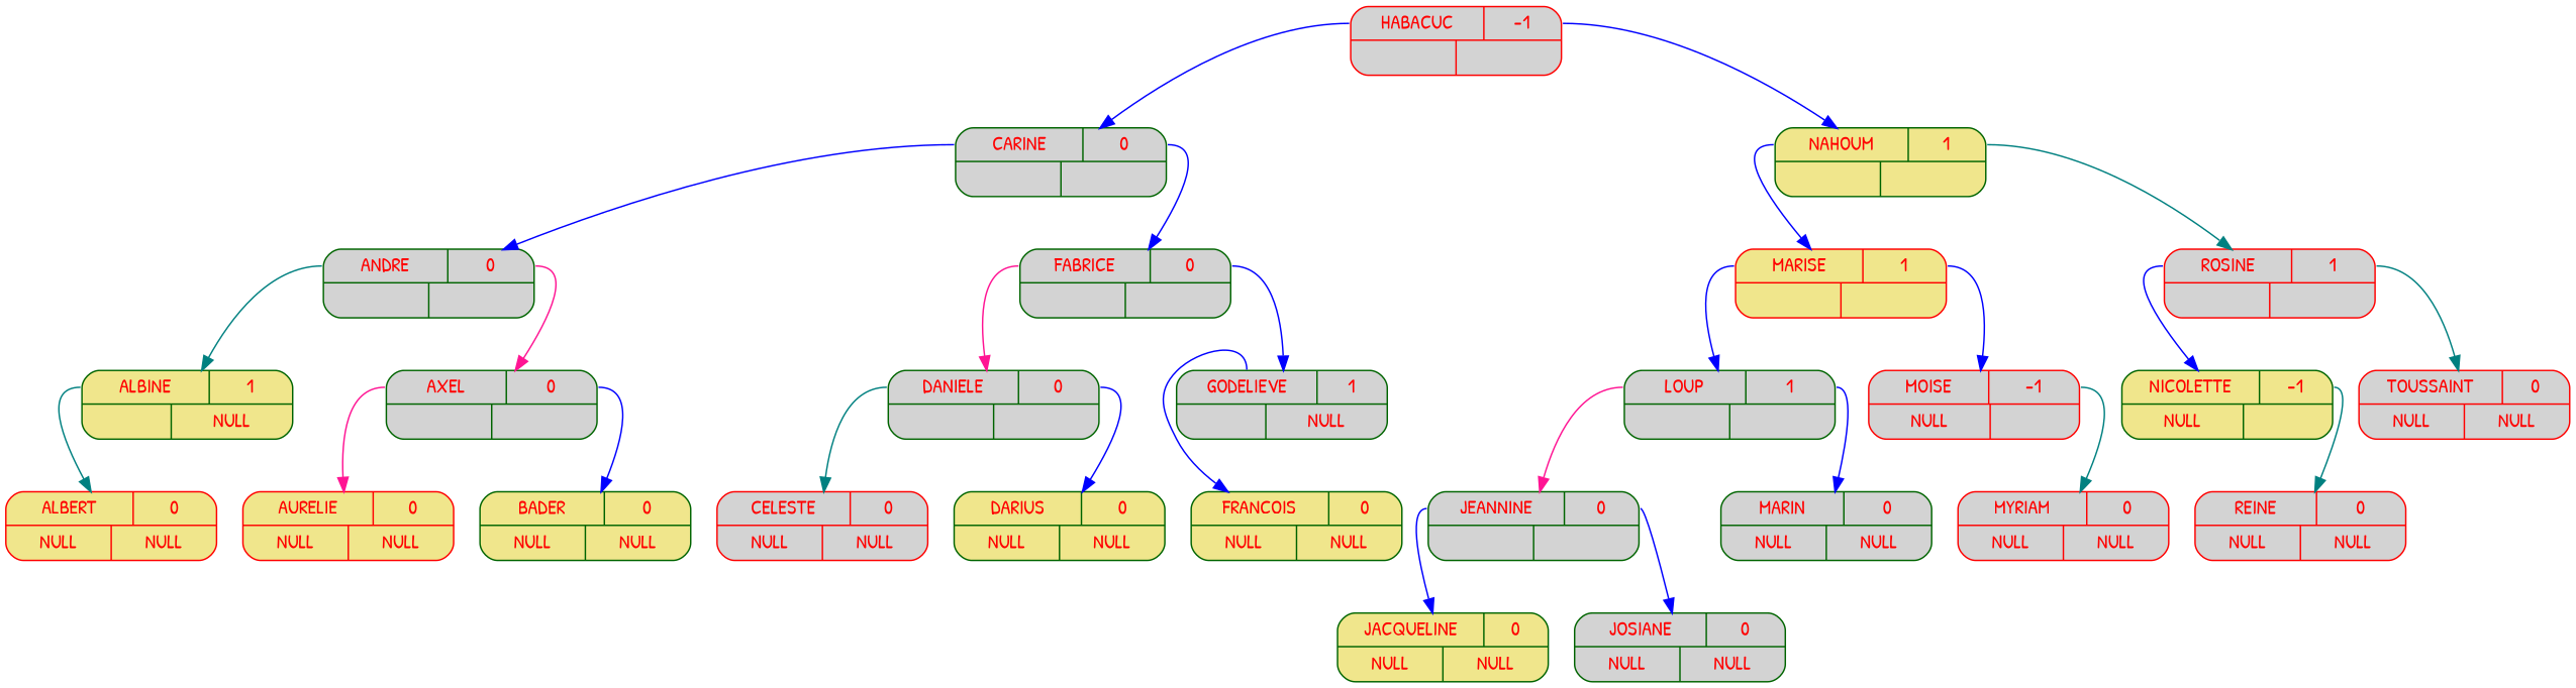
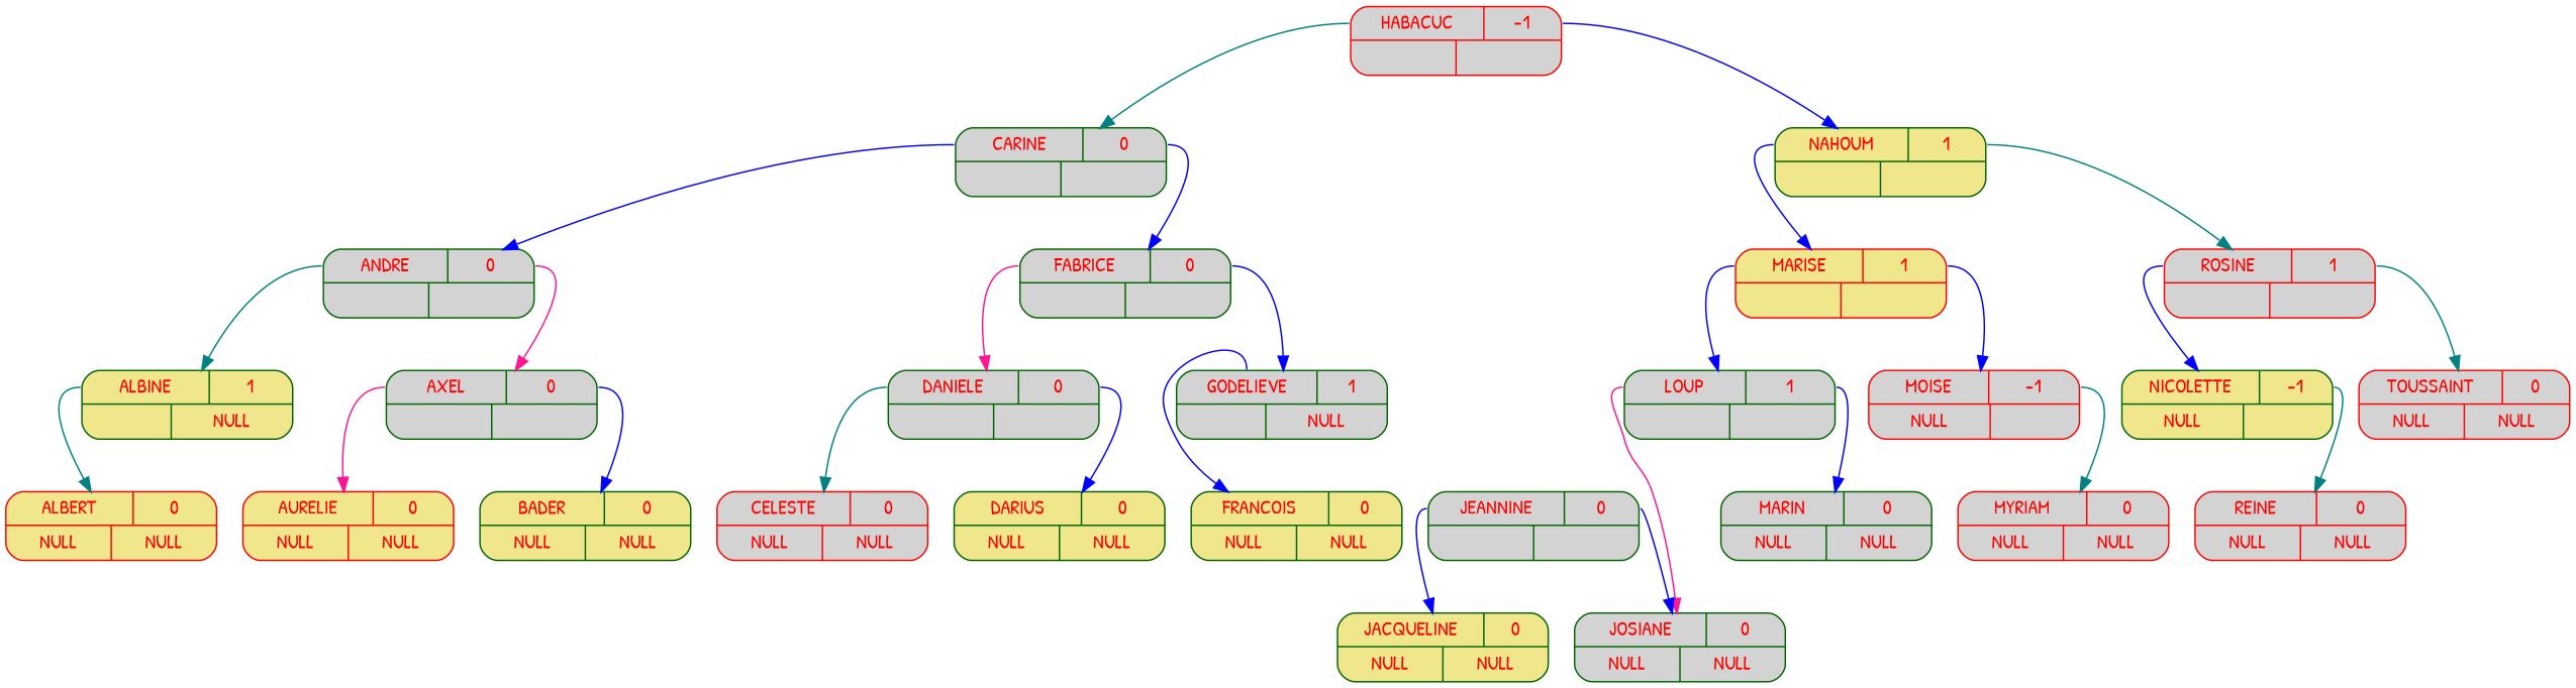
  digraph {
    fontname="Patrick Hand"
    node [color=darkgreen fillcolor=lightgrey fontcolor=red fontname="Patrick Hand" fontsize=14 shape=record style="rounded, filled,filled"]
    edge [color=blue fontname="Patrick Hand" tailport=g]
    n1 [color=red label="{{<g> HABACUC | <d> -1 } | { <g> | <d>}}" width=2]
    n2 [label="{{<g> CARINE | <d> 0 } | { <g> | <d>}}" width=2]
    n3 [fillcolor=khaki label="{{<g> NAHOUM | <d> 1 } | { <g> | <d>}}" width=2]
    n4 [label="{{<g> ANDRE | <d> 0 } | { <g> | <d>}}" width=2]
    n5 [label="{{<g> FABRICE | <d> 0 } | { <g> | <d>}}" width=2]
    n6 [color=red fillcolor=khaki label="{{<g> MARISE | <d> 1 } | { <g> | <d>}}" width=2]
    n7 [color=red label="{{<g> ROSINE | <d> 1 } | { <g> | <d>}}" width=2]
    n8 [fillcolor=khaki label="{{<g> ALBINE | <d> 1 }| { <g> | <d> NULL}}" width=2]
    n9 [label="{{<g> AXEL | <d> 0 } | { <g> | <d>}}" width=2]
    n10 [label="{{<g> DANIELE | <d> 0 } | { <g> | <d>}}" width=2]
    n11 [label="{{<g> GODELIEVE | <d> 1 }| { <g> | <d> NULL}}" width=2]
    n12 [color=red fillcolor=khaki label="{{<g> ALBERT | <d> 0 }| { <g> NULL | <d> NULL}}" width=2]
    n13 [color=red fillcolor=khaki label="{{<g> AURELIE | <d> 0 }| { <g> NULL | <d> NULL}}" width=2]
    n14 [fillcolor=khaki label="{{<g> BADER | <d> 0 }| { <g> NULL | <d> NULL}}" width=2]
    n15 [color=red label="{{<g> CELESTE | <d> 0 }| { <g> NULL | <d> NULL}}" width=2]
    n16 [fillcolor=khaki label="{{<g> DARIUS | <d> 0 }| { <g> NULL | <d> NULL}}" width=2]
    n17 [fillcolor=khaki label="{{<g> FRANCOIS | <d> 0 }| { <g> NULL | <d> NULL}}" width=2]
    n18 [label="{{<g> LOUP | <d> 1 } | { <g> | <d>}}" width=2]
    n19 [color=red label="{{<g> MOISE | <d> -1 }| { <g> NULL | <d> }}" width=2]
    n20 [fillcolor=khaki label="{{<g> NICOLETTE | <d> -1 }| { <g> NULL | <d> }}" width=2]
    n21 [color=red label="{{<g> TOUSSAINT | <d> 0 }| { <g> NULL | <d> NULL}}" width=2]
    n22 [label="{{<g> JEANNINE | <d> 0 } | { <g> | <d>}}" width=2]
    n23 [label="{{<g> MARIN | <d> 0 }| { <g> NULL | <d> NULL}}" width=2]
    n24 [color=red label="{{<g> MYRIAM | <d> 0 }| { <g> NULL | <d> NULL}}" width=2]
    n25 [fillcolor=khaki label="{{<g> JACQUELINE | <d> 0 }| { <g> NULL | <d> NULL}}" width=2]
    n26 [label="{{<g> JOSIANE | <d> 0 }| { <g> NULL | <d> NULL}}" width=2]
    n27 [color=red label="{{<g> REINE | <d> 0 }| { <g> NULL | <d> NULL}}" width=2]
-   n1 -> n2
+   n1 -> n2 [color=teal]
    n1 -> n3 [tailport=d]
    n2 -> n4
    n2 -> n5 [tailport=d]
    n3 -> n6
    n3 -> n7 [color=teal tailport=d]
    n4 -> n8 [color=teal]
    n4 -> n9 [color=deeppink tailport=d]
    n5 -> n10 [color=deeppink]
    n5 -> n11 [tailport=d]
    n6 -> n18
    n6 -> n19 [tailport=d]
    n7 -> n20
    n7 -> n21 [color=teal tailport=d]
    n8 -> n12 [color=teal]
    n9 -> n13 [color=deeppink]
    n9 -> n14 [tailport=d]
    n10 -> n15 [color=teal]
    n10 -> n16 [tailport=d]
    n11 -> n17
-   n18 -> n22 [color=deeppink]
+   n18 -> n26 [color=deeppink]
    n18 -> n23 [tailport=d]
    n19 -> n24 [color=teal tailport=d]
    n20 -> n27 [color=teal tailport=d]
    n22 -> n25
    n22 -> n26 [tailport=d]
  }
